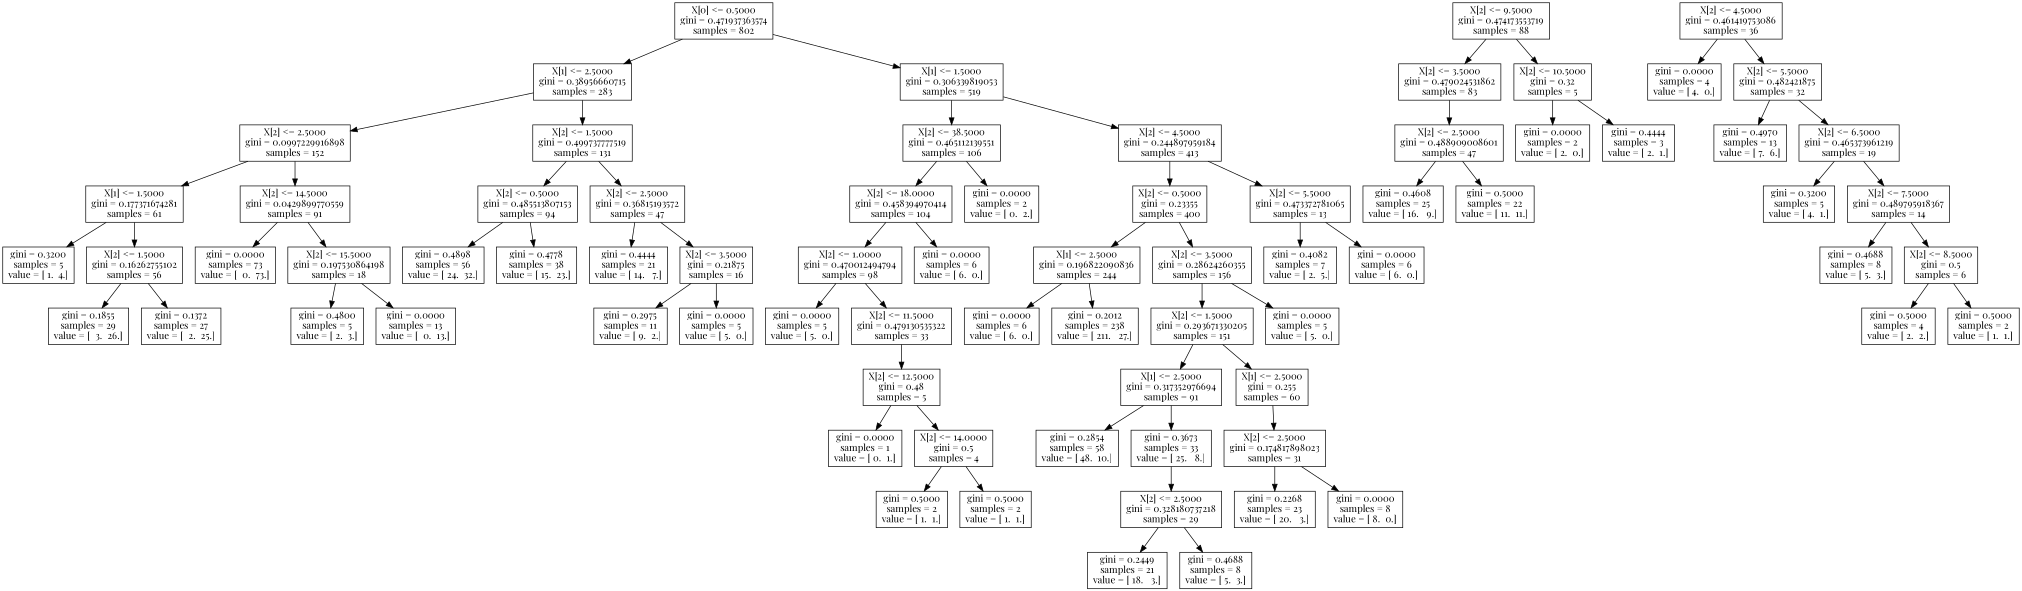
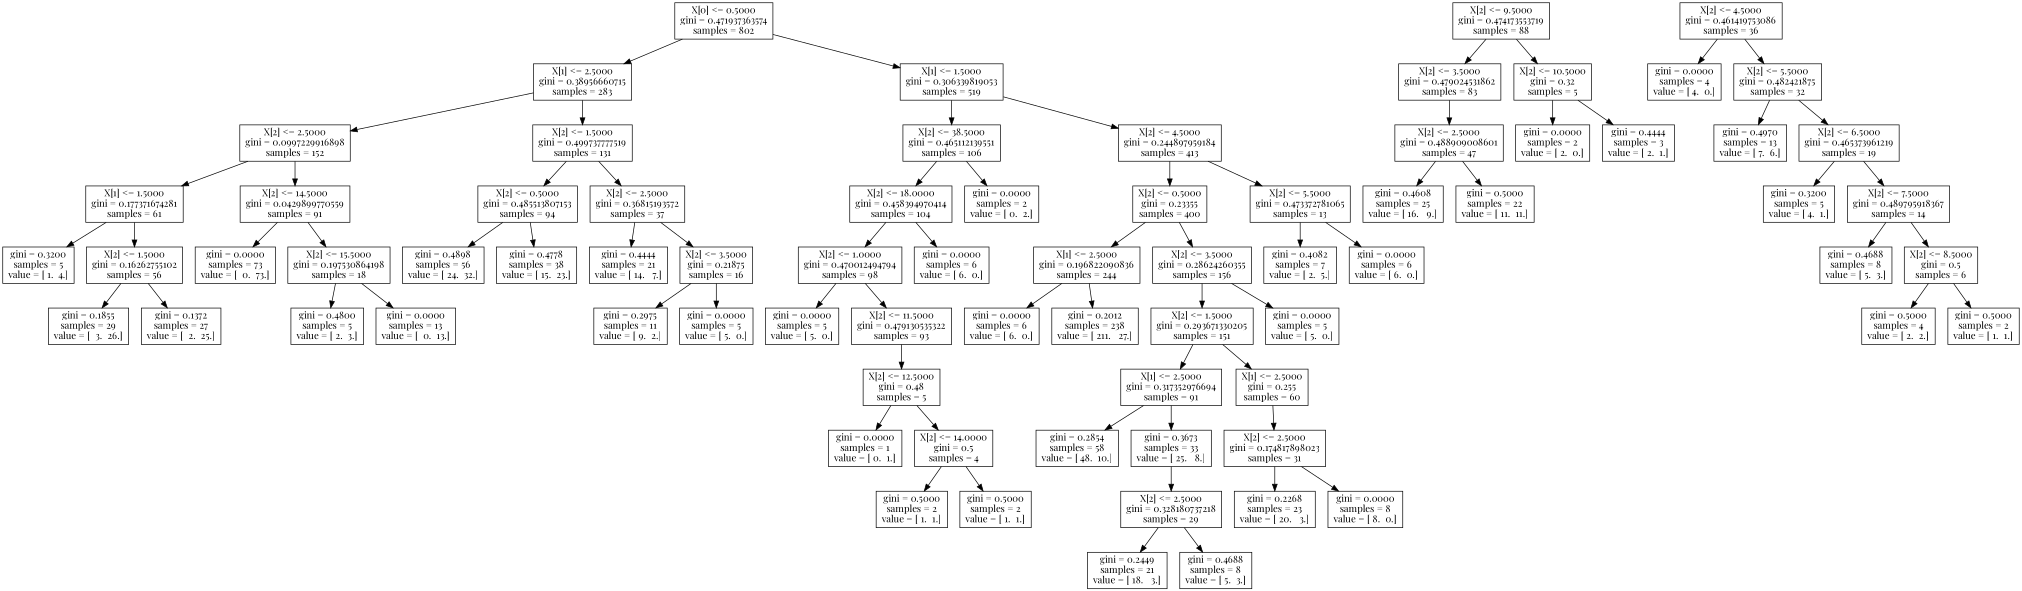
  digraph {
    fontname="Playfair Display"
    node [fontname="Playfair Display" shape=box]
    edge [fontname="Playfair Display"]
    n1 [label="X[0] <= 0.5000\ngini = 0.471937363574\nsamples = 802"]
    n2 [label="X[1] <= 2.5000\ngini = 0.38956660715\nsamples = 283"]
    n3 [label="X[1] <= 1.5000\ngini = 0.306339819053\nsamples = 519"]
    n4 [label="X[2] <= 2.5000\ngini = 0.0997229916898\nsamples = 152"]
    n5 [label="X[2] <= 1.5000\ngini = 0.499737777519\nsamples = 131"]
    n6 [label="X[2] <= 38.5000\ngini = 0.465112139551\nsamples = 106"]
    n7 [label="X[2] <= 4.5000\ngini = 0.244897959184\nsamples = 413"]
    n8 [label="X[1] <= 1.5000\ngini = 0.177371674281\nsamples = 61"]
    n9 [label="X[2] <= 14.5000\ngini = 0.0429899770559\nsamples = 91"]
    n10 [label="X[2] <= 0.5000\ngini = 0.485513807153\nsamples = 94"]
-   n11 [label="X[2] <= 2.5000\ngini = 0.36815193572\nsamples = 47"]
+   n11 [label="X[2] <= 2.5000\ngini = 0.36815193572\nsamples = 37"]
    n12 [label="gini = 0.3200\nsamples = 5\nvalue = [ 1.  4.]"]
    n13 [label="X[2] <= 1.5000\ngini = 0.16262755102\nsamples = 56"]
    n14 [label="gini = 0.0000\nsamples = 73\nvalue = [  0.  73.]"]
    n15 [label="X[2] <= 15.5000\ngini = 0.197530864198\nsamples = 18"]
    n16 [label="gini = 0.1855\nsamples = 29\nvalue = [  3.  26.]"]
    n17 [label="gini = 0.1372\nsamples = 27\nvalue = [  2.  25.]"]
    n18 [label="gini = 0.4800\nsamples = 5\nvalue = [ 2.  3.]"]
    n19 [label="gini = 0.0000\nsamples = 13\nvalue = [  0.  13.]"]
    n20 [label="gini = 0.4898\nsamples = 56\nvalue = [ 24.  32.]"]
    n21 [label="gini = 0.4778\nsamples = 38\nvalue = [ 15.  23.]"]
    n22 [label="gini = 0.4444\nsamples = 21\nvalue = [ 14.   7.]"]
    n23 [label="X[2] <= 3.5000\ngini = 0.21875\nsamples = 16"]
    n24 [label="gini = 0.2975\nsamples = 11\nvalue = [ 9.  2.]"]
    n25 [label="gini = 0.0000\nsamples = 5\nvalue = [ 5.  0.]"]
    n26 [label="X[2] <= 18.0000\ngini = 0.458394970414\nsamples = 104"]
    n27 [label="gini = 0.0000\nsamples = 2\nvalue = [ 0.  2.]"]
    n28 [label="X[2] <= 0.5000\ngini = 0.23355\nsamples = 400"]
    n29 [label="X[2] <= 5.5000\ngini = 0.473372781065\nsamples = 13"]
    n30 [label="X[2] <= 1.0000\ngini = 0.470012494794\nsamples = 98"]
    n31 [label="gini = 0.0000\nsamples = 6\nvalue = [ 6.  0.]"]
    n32 [label="gini = 0.0000\nsamples = 5\nvalue = [ 5.  0.]"]
-   n33 [label="X[2] <= 11.5000\ngini = 0.479130535322\nsamples = 33"]
+   n33 [label="X[2] <= 11.5000\ngini = 0.479130535322\nsamples = 93"]
    n34 [label="X[2] <= 12.5000\ngini = 0.48\nsamples = 5"]
    n35 [label="X[2] <= 9.5000\ngini = 0.474173553719\nsamples = 88"]
    n36 [label="X[2] <= 3.5000\ngini = 0.479024531862\nsamples = 83"]
    n37 [label="X[2] <= 10.5000\ngini = 0.32\nsamples = 5"]
    n38 [label="gini = 0.0000\nsamples = 1\nvalue = [ 0.  1.]"]
    n39 [label="X[2] <= 14.0000\ngini = 0.5\nsamples = 4"]
    n40 [label="X[2] <= 2.5000\ngini = 0.488909008601\nsamples = 47"]
    n41 [label="gini = 0.0000\nsamples = 2\nvalue = [ 2.  0.]"]
    n42 [label="gini = 0.4444\nsamples = 3\nvalue = [ 2.  1.]"]
    n43 [label="gini = 0.4608\nsamples = 25\nvalue = [ 16.   9.]"]
    n44 [label="gini = 0.5000\nsamples = 22\nvalue = [ 11.  11.]"]
    n45 [label="X[2] <= 4.5000\ngini = 0.461419753086\nsamples = 36"]
    n46 [label="gini = 0.0000\nsamples = 4\nvalue = [ 4.  0.]"]
    n47 [label="X[2] <= 5.5000\ngini = 0.482421875\nsamples = 32"]
    n48 [label="gini = 0.4970\nsamples = 13\nvalue = [ 7.  6.]"]
    n49 [label="X[2] <= 6.5000\ngini = 0.465373961219\nsamples = 19"]
    n50 [label="gini = 0.3200\nsamples = 5\nvalue = [ 4.  1.]"]
    n51 [label="X[2] <= 7.5000\ngini = 0.489795918367\nsamples = 14"]
    n52 [label="gini = 0.4688\nsamples = 8\nvalue = [ 5.  3.]"]
    n53 [label="X[2] <= 8.5000\ngini = 0.5\nsamples = 6"]
    n54 [label="gini = 0.5000\nsamples = 4\nvalue = [ 2.  2.]"]
    n55 [label="gini = 0.5000\nsamples = 2\nvalue = [ 1.  1.]"]
    n56 [label="gini = 0.5000\nsamples = 2\nvalue = [ 1.  1.]"]
    n57 [label="gini = 0.5000\nsamples = 2\nvalue = [ 1.  1.]"]
    n58 [label="X[1] <= 2.5000\ngini = 0.196822090836\nsamples = 244"]
    n59 [label="X[2] <= 3.5000\ngini = 0.28624260355\nsamples = 156"]
    n60 [label="gini = 0.4082\nsamples = 7\nvalue = [ 2.  5.]"]
    n61 [label="gini = 0.0000\nsamples = 6\nvalue = [ 6.  0.]"]
    n62 [label="gini = 0.0000\nsamples = 6\nvalue = [ 6.  0.]"]
    n63 [label="gini = 0.2012\nsamples = 238\nvalue = [ 211.   27.]"]
    n64 [label="X[2] <= 1.5000\ngini = 0.293671330205\nsamples = 151"]
    n65 [label="gini = 0.0000\nsamples = 5\nvalue = [ 5.  0.]"]
    n66 [label="X[1] <= 2.5000\ngini = 0.317352976694\nsamples = 91"]
    n67 [label="X[1] <= 2.5000\ngini = 0.255\nsamples = 60"]
    n68 [label="gini = 0.2854\nsamples = 58\nvalue = [ 48.  10.]"]
    n69 [label="gini = 0.3673\nsamples = 33\nvalue = [ 25.   8.]"]
    n70 [label="X[2] <= 2.5000\ngini = 0.174817898023\nsamples = 31"]
    n71 [label="X[2] <= 2.5000\ngini = 0.328180737218\nsamples = 29"]
    n72 [label="gini = 0.2449\nsamples = 21\nvalue = [ 18.   3.]"]
    n73 [label="gini = 0.4688\nsamples = 8\nvalue = [ 5.  3.]"]
    n74 [label="gini = 0.2268\nsamples = 23\nvalue = [ 20.   3.]"]
    n75 [label="gini = 0.0000\nsamples = 8\nvalue = [ 8.  0.]"]
    n1 -> n2
    n1 -> n3
    n2 -> n4
    n2 -> n5
    n3 -> n6
    n3 -> n7
    n4 -> n8
    n4 -> n9
    n5 -> n10
    n5 -> n11
    n6 -> n26
    n6 -> n27
    n7 -> n28
    n7 -> n29
    n8 -> n12
    n8 -> n13
    n9 -> n14
    n9 -> n15
    n10 -> n20
    n10 -> n21
    n11 -> n22
    n11 -> n23
    n13 -> n16
    n13 -> n17
    n15 -> n18
    n15 -> n19
    n23 -> n24
    n23 -> n25
    n26 -> n30
    n26 -> n31
    n28 -> n58
    n28 -> n59
    n29 -> n60
    n29 -> n61
    n30 -> n32
    n30 -> n33
    n33 -> n34
    n34 -> n38
    n34 -> n39
    n35 -> n36
    n35 -> n37
    n36 -> n40
    n37 -> n41
    n37 -> n42
    n39 -> n56
    n39 -> n57
    n40 -> n43
    n40 -> n44
    n45 -> n46
    n45 -> n47
    n47 -> n48
    n47 -> n49
    n49 -> n50
    n49 -> n51
    n51 -> n52
    n51 -> n53
    n53 -> n54
    n53 -> n55
    n58 -> n62
    n58 -> n63
    n59 -> n64
    n59 -> n65
    n64 -> n66
    n64 -> n67
    n66 -> n68
    n66 -> n69
    n67 -> n70
    n69 -> n71
    n70 -> n74
    n70 -> n75
    n71 -> n72
    n71 -> n73
  }
